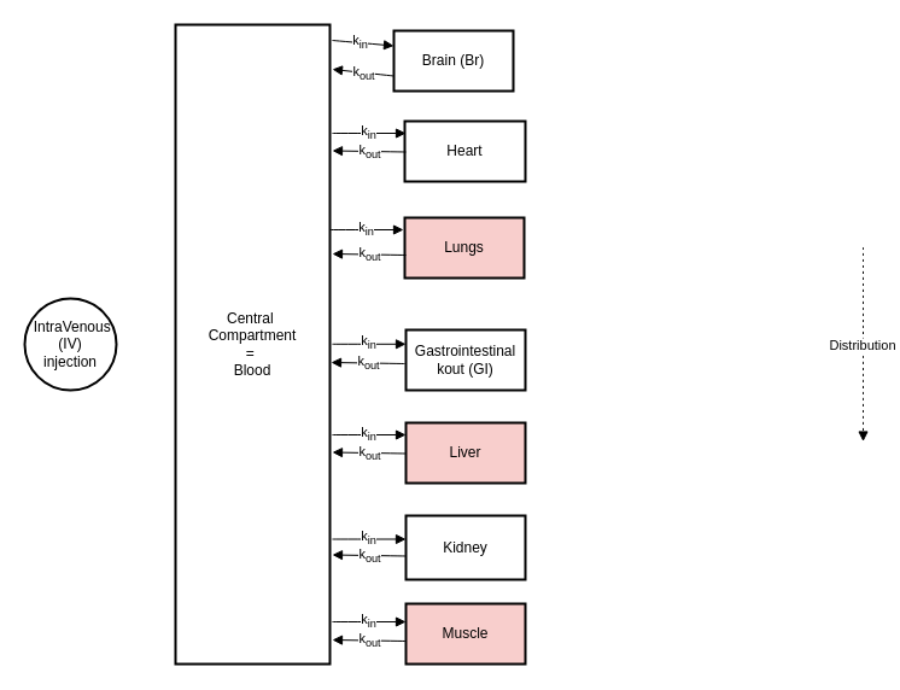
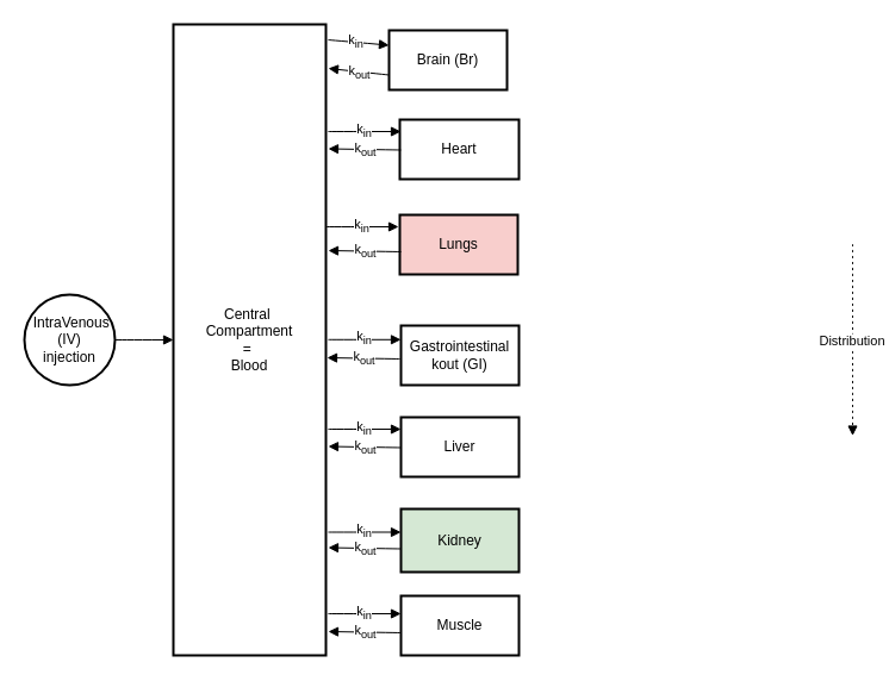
  <mxCell id="0" />
  <mxCell id="1" parent="0" />
  <mxCell id="2" value="Brain (Br)" style="whiteSpace=wrap;strokeWidth=2;" parent="1" vertex="1"><mxGeometry x="326" y="25" width="99" height="50" as="geometry" /></mxCell>
  <mxCell id="3" value="Central &#10;Compartment&#10;= &#10;Blood" style="whiteSpace=wrap;strokeWidth=2;" parent="1" vertex="1"><mxGeometry x="145" y="20" width="128" height="530" as="geometry" /></mxCell>
  <mxCell id="4" value=" IntraVenous (IV)&#10;injection" style="ellipse;aspect=fixed;strokeWidth=2;whiteSpace=wrap;" parent="1" vertex="1"><mxGeometry x="20" y="247" width="76" height="76" as="geometry" /></mxCell>
+ <mxCell id="5" value="" style="curved=1;startArrow=none;endArrow=block;exitX=1;exitY=0.5;entryX=0;entryY=0.5;entryDx=0;entryDy=0;exitDx=0;exitDy=0;" parent="1" source="4" target="3" edge="1"><mxGeometry relative="1" as="geometry"><Array as="points" /><mxPoint x="139.5" y="134" as="targetPoint" /></mxGeometry></mxCell>
  <mxCell id="6" value="Distribution" style="curved=1;dashed=1;dashPattern=2 3;startArrow=none;endArrow=block;entryX=0.5;entryY=-0.01;" parent="1" edge="1"><mxGeometry relative="1" as="geometry"><Array as="points" /><mxPoint x="715" y="204.5" as="sourcePoint" /><mxPoint x="715" y="365.5" as="targetPoint" /></mxGeometry></mxCell>
  <mxCell id="7" value="Heart" style="whiteSpace=wrap;strokeWidth=2;" vertex="1" parent="1"><mxGeometry x="335" y="100" width="100" height="50" as="geometry" /></mxCell>
  <mxCell id="8" value="Lungs" style="whiteSpace=wrap;strokeWidth=2;fillColor=#f8cecc;" vertex="1" parent="1"><mxGeometry x="335" y="180" width="99" height="50" as="geometry" /></mxCell>
- <mxCell id="9" value="Liver" style="whiteSpace=wrap;strokeWidth=2;fillColor=#f8cecc;" vertex="1" parent="1"><mxGeometry x="336" y="350" width="99" height="50" as="geometry" /></mxCell>
- <mxCell id="10" value="Kidney" style="whiteSpace=wrap;strokeWidth=2;" vertex="1" parent="1"><mxGeometry x="336" y="427" width="99" height="53" as="geometry" /></mxCell>
+ <mxCell id="9" value="Liver" style="whiteSpace=wrap;strokeWidth=2;" vertex="1" parent="1"><mxGeometry x="336" y="350" width="99" height="50" as="geometry" /></mxCell>
+ <mxCell id="10" value="Kidney" style="whiteSpace=wrap;strokeWidth=2;fillColor=#d5e8d4;" vertex="1" parent="1"><mxGeometry x="336" y="427" width="99" height="53" as="geometry" /></mxCell>
  <mxCell id="11" value="Gastrointestinal kout (GI)" style="whiteSpace=wrap;strokeWidth=2;" vertex="1" parent="1"><mxGeometry x="336" y="273" width="99" height="50" as="geometry" /></mxCell>
- <mxCell id="12" value="Muscle" style="whiteSpace=wrap;strokeWidth=2;fillColor=#f8cecc;" vertex="1" parent="1"><mxGeometry x="336" y="500" width="99" height="50" as="geometry" /></mxCell>
+ <mxCell id="12" value="Muscle" style="whiteSpace=wrap;strokeWidth=2;" vertex="1" parent="1"><mxGeometry x="336" y="500" width="99" height="50" as="geometry" /></mxCell>
  <mxCell id="13" value="" style="curved=1;startArrow=none;endArrow=block;entryX=0;entryY=0.25;entryDx=0;entryDy=0;" edge="1" parent="1" target="2"><mxGeometry relative="1" as="geometry"><Array as="points" /><mxPoint x="275" y="33" as="sourcePoint" /><mxPoint x="337" y="40" as="targetPoint" /></mxGeometry></mxCell>
  <mxCell id="14" value="k&lt;sub&gt;in&lt;/sub&gt;" style="edgeLabel;html=1;align=center;verticalAlign=middle;resizable=0;points=[];" vertex="1" connectable="0" parent="13"><mxGeometry x="0.18" y="-2" relative="1" as="geometry"><mxPoint x="-7" y="-3" as="offset" /></mxGeometry></mxCell>
  <mxCell id="15" value="" style="curved=1;startArrow=none;endArrow=block;exitX=0;exitY=0.75;exitDx=0;exitDy=0;" edge="1" parent="1" source="2"><mxGeometry relative="1" as="geometry"><Array as="points" /><mxPoint x="283" y="50" as="sourcePoint" /><mxPoint x="275" y="57" as="targetPoint" /></mxGeometry></mxCell>
  <mxCell id="16" value="k&lt;sub&gt;out&lt;/sub&gt;" style="edgeLabel;html=1;align=center;verticalAlign=middle;resizable=0;points=[];" vertex="1" connectable="0" parent="15"><mxGeometry x="-0.125" relative="1" as="geometry"><mxPoint x="-4" as="offset" /></mxGeometry></mxCell>
  <mxCell id="17" value="" style="curved=1;startArrow=none;endArrow=block;entryX=0;entryY=0.25;entryDx=0;entryDy=0;" edge="1" parent="1"><mxGeometry relative="1" as="geometry"><Array as="points" /><mxPoint x="275" y="110" as="sourcePoint" /><mxPoint x="336" y="110" as="targetPoint" /></mxGeometry></mxCell>
  <mxCell id="18" value="k&lt;sub&gt;in&lt;/sub&gt;" style="edgeLabel;html=1;align=center;verticalAlign=middle;resizable=0;points=[];" vertex="1" connectable="0" parent="17"><mxGeometry x="0.18" y="-2" relative="1" as="geometry"><mxPoint x="-7" y="-3" as="offset" /></mxGeometry></mxCell>
  <mxCell id="19" value="" style="curved=1;startArrow=none;endArrow=block;exitX=0;exitY=0.75;exitDx=0;exitDy=0;" edge="1" parent="1"><mxGeometry relative="1" as="geometry"><Array as="points" /><mxPoint x="336" y="125.5" as="sourcePoint" /><mxPoint x="275" y="124.5" as="targetPoint" /></mxGeometry></mxCell>
  <mxCell id="20" value="k&lt;sub&gt;out&lt;/sub&gt;" style="edgeLabel;html=1;align=center;verticalAlign=middle;resizable=0;points=[];" vertex="1" connectable="0" parent="19"><mxGeometry x="-0.125" relative="1" as="geometry"><mxPoint x="-4" as="offset" /></mxGeometry></mxCell>
  <mxCell id="21" value="" style="curved=1;startArrow=none;endArrow=block;entryX=0;entryY=0.25;entryDx=0;entryDy=0;" edge="1" parent="1"><mxGeometry relative="1" as="geometry"><Array as="points" /><mxPoint x="273" y="190" as="sourcePoint" /><mxPoint x="334" y="190" as="targetPoint" /></mxGeometry></mxCell>
  <mxCell id="22" value="k&lt;sub&gt;in&lt;/sub&gt;" style="edgeLabel;html=1;align=center;verticalAlign=middle;resizable=0;points=[];" vertex="1" connectable="0" parent="21"><mxGeometry x="0.18" y="-2" relative="1" as="geometry"><mxPoint x="-7" y="-3" as="offset" /></mxGeometry></mxCell>
  <mxCell id="23" value="" style="curved=1;startArrow=none;endArrow=block;exitX=0;exitY=0.75;exitDx=0;exitDy=0;" edge="1" parent="1"><mxGeometry relative="1" as="geometry"><Array as="points" /><mxPoint x="336" y="211" as="sourcePoint" /><mxPoint x="275" y="210" as="targetPoint" /></mxGeometry></mxCell>
  <mxCell id="24" value="k&lt;sub&gt;out&lt;/sub&gt;" style="edgeLabel;html=1;align=center;verticalAlign=middle;resizable=0;points=[];" vertex="1" connectable="0" parent="23"><mxGeometry x="-0.125" relative="1" as="geometry"><mxPoint x="-4" as="offset" /></mxGeometry></mxCell>
  <mxCell id="25" value="" style="curved=1;startArrow=none;endArrow=block;entryX=0;entryY=0.25;entryDx=0;entryDy=0;" edge="1" parent="1"><mxGeometry relative="1" as="geometry"><Array as="points" /><mxPoint x="275" y="284.79" as="sourcePoint" /><mxPoint x="336" y="284.79" as="targetPoint" /></mxGeometry></mxCell>
  <mxCell id="26" value="k&lt;sub&gt;in&lt;/sub&gt;" style="edgeLabel;html=1;align=center;verticalAlign=middle;resizable=0;points=[];" vertex="1" connectable="0" parent="25"><mxGeometry x="0.18" y="-2" relative="1" as="geometry"><mxPoint x="-7" y="-3" as="offset" /></mxGeometry></mxCell>
  <mxCell id="27" value="" style="curved=1;startArrow=none;endArrow=block;entryX=0;entryY=0.25;entryDx=0;entryDy=0;" edge="1" parent="1"><mxGeometry relative="1" as="geometry"><Array as="points" /><mxPoint x="275" y="360" as="sourcePoint" /><mxPoint x="336" y="360" as="targetPoint" /></mxGeometry></mxCell>
  <mxCell id="28" value="k&lt;sub&gt;in&lt;/sub&gt;" style="edgeLabel;html=1;align=center;verticalAlign=middle;resizable=0;points=[];" vertex="1" connectable="0" parent="27"><mxGeometry x="0.18" y="-2" relative="1" as="geometry"><mxPoint x="-7" y="-3" as="offset" /></mxGeometry></mxCell>
  <mxCell id="29" value="" style="curved=1;startArrow=none;endArrow=block;entryX=0;entryY=0.25;entryDx=0;entryDy=0;" edge="1" parent="1"><mxGeometry relative="1" as="geometry"><Array as="points" /><mxPoint x="275" y="446.5" as="sourcePoint" /><mxPoint x="336" y="446.5" as="targetPoint" /></mxGeometry></mxCell>
  <mxCell id="30" value="k&lt;sub&gt;in&lt;/sub&gt;" style="edgeLabel;html=1;align=center;verticalAlign=middle;resizable=0;points=[];" vertex="1" connectable="0" parent="29"><mxGeometry x="0.18" y="-2" relative="1" as="geometry"><mxPoint x="-7" y="-3" as="offset" /></mxGeometry></mxCell>
  <mxCell id="31" value="" style="curved=1;startArrow=none;endArrow=block;entryX=0;entryY=0.25;entryDx=0;entryDy=0;" edge="1" parent="1"><mxGeometry relative="1" as="geometry"><Array as="points" /><mxPoint x="275" y="515" as="sourcePoint" /><mxPoint x="336" y="515" as="targetPoint" /></mxGeometry></mxCell>
  <mxCell id="32" value="k&lt;sub&gt;in&lt;/sub&gt;" style="edgeLabel;html=1;align=center;verticalAlign=middle;resizable=0;points=[];" vertex="1" connectable="0" parent="31"><mxGeometry x="0.18" y="-2" relative="1" as="geometry"><mxPoint x="-7" y="-3" as="offset" /></mxGeometry></mxCell>
  <mxCell id="33" value="" style="curved=1;startArrow=none;endArrow=block;exitX=0;exitY=0.75;exitDx=0;exitDy=0;" edge="1" parent="1"><mxGeometry relative="1" as="geometry"><Array as="points" /><mxPoint x="335" y="301" as="sourcePoint" /><mxPoint x="274" y="300" as="targetPoint" /></mxGeometry></mxCell>
  <mxCell id="34" value="k&lt;sub&gt;out&lt;/sub&gt;" style="edgeLabel;html=1;align=center;verticalAlign=middle;resizable=0;points=[];" vertex="1" connectable="0" parent="33"><mxGeometry x="-0.125" relative="1" as="geometry"><mxPoint x="-4" as="offset" /></mxGeometry></mxCell>
  <mxCell id="35" value="" style="curved=1;startArrow=none;endArrow=block;exitX=0;exitY=0.75;exitDx=0;exitDy=0;" edge="1" parent="1"><mxGeometry relative="1" as="geometry"><Array as="points" /><mxPoint x="336" y="375.5" as="sourcePoint" /><mxPoint x="275" y="374.5" as="targetPoint" /></mxGeometry></mxCell>
  <mxCell id="36" value="k&lt;sub&gt;out&lt;/sub&gt;" style="edgeLabel;html=1;align=center;verticalAlign=middle;resizable=0;points=[];" vertex="1" connectable="0" parent="35"><mxGeometry x="-0.125" relative="1" as="geometry"><mxPoint x="-4" as="offset" /></mxGeometry></mxCell>
  <mxCell id="37" value="" style="curved=1;startArrow=none;endArrow=block;exitX=0;exitY=0.75;exitDx=0;exitDy=0;" edge="1" parent="1"><mxGeometry relative="1" as="geometry"><Array as="points" /><mxPoint x="336" y="460.5" as="sourcePoint" /><mxPoint x="275" y="459.5" as="targetPoint" /></mxGeometry></mxCell>
  <mxCell id="38" value="k&lt;sub&gt;out&lt;/sub&gt;" style="edgeLabel;html=1;align=center;verticalAlign=middle;resizable=0;points=[];" vertex="1" connectable="0" parent="37"><mxGeometry x="-0.125" relative="1" as="geometry"><mxPoint x="-4" as="offset" /></mxGeometry></mxCell>
  <mxCell id="39" value="" style="curved=1;startArrow=none;endArrow=block;exitX=0;exitY=0.75;exitDx=0;exitDy=0;" edge="1" parent="1"><mxGeometry relative="1" as="geometry"><Array as="points" /><mxPoint x="336" y="531" as="sourcePoint" /><mxPoint x="275" y="530" as="targetPoint" /></mxGeometry></mxCell>
  <mxCell id="40" value="k&lt;sub&gt;out&lt;/sub&gt;" style="edgeLabel;html=1;align=center;verticalAlign=middle;resizable=0;points=[];" vertex="1" connectable="0" parent="39"><mxGeometry x="-0.125" relative="1" as="geometry"><mxPoint x="-4" as="offset" /></mxGeometry></mxCell>
